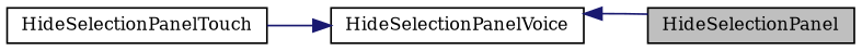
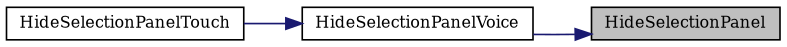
  digraph {
    fontname="DejaVu Serif"
    rankdir=RL
    node [color=black fillcolor=white fontname="DejaVu Serif" fontsize=10 shape=record style=filled]
    edge [color=midnightblue dir=back fontname="DejaVu Serif" fontsize=10 labelfontname=Helvetica labelfontsize=10 style=solid]
    n1 [fillcolor=grey75 fontcolor=black height=0.2 label=HideSelectionPanel width=0.4]
    n2 [height=0.2 label=HideSelectionPanelVoice width=0.4]
    n3 [height=0.2 label=HideSelectionPanelTouch width=0.4]
-   n2 -> n1
+   n1 -> n2
    n2 -> n3
  }
